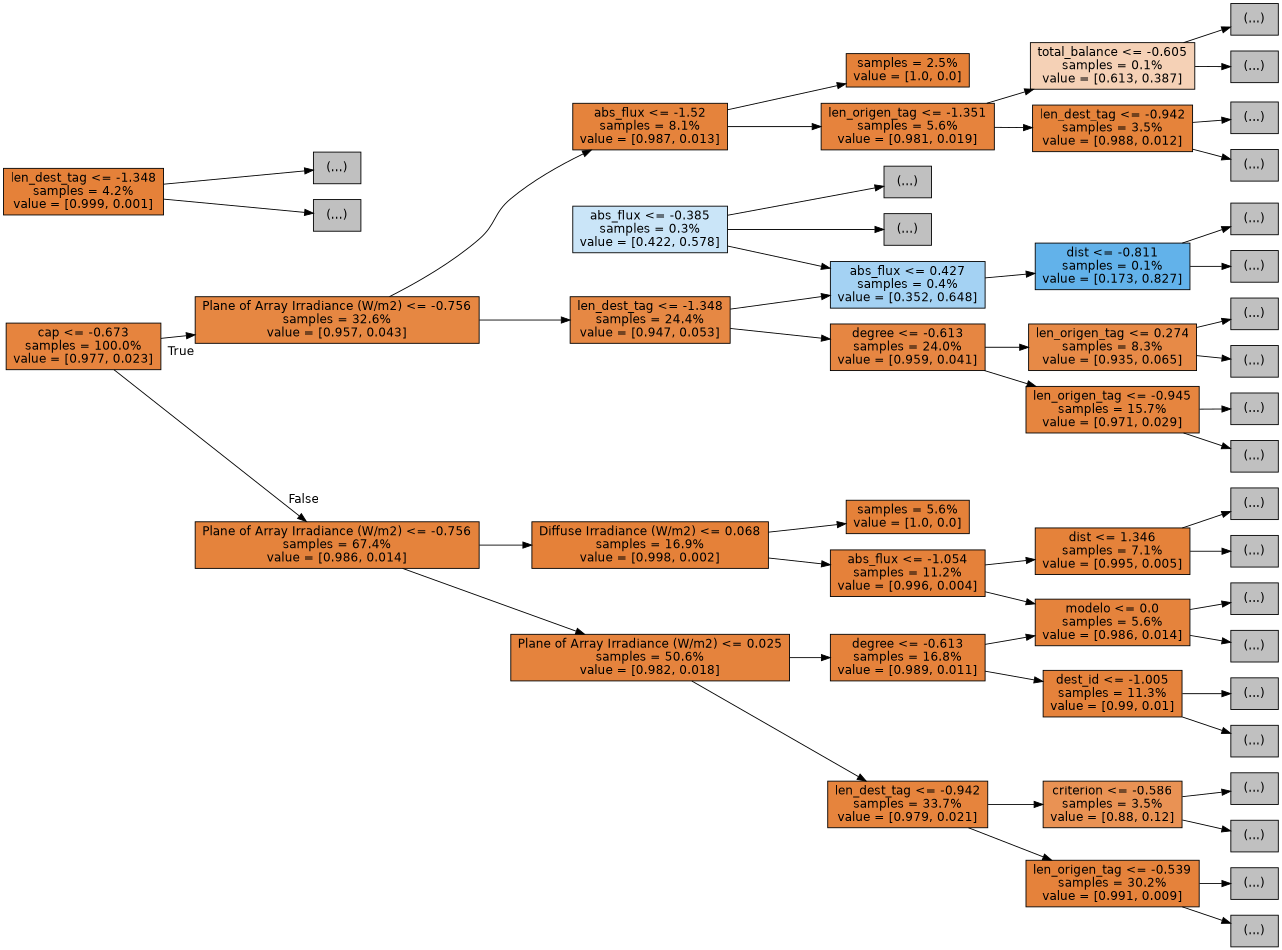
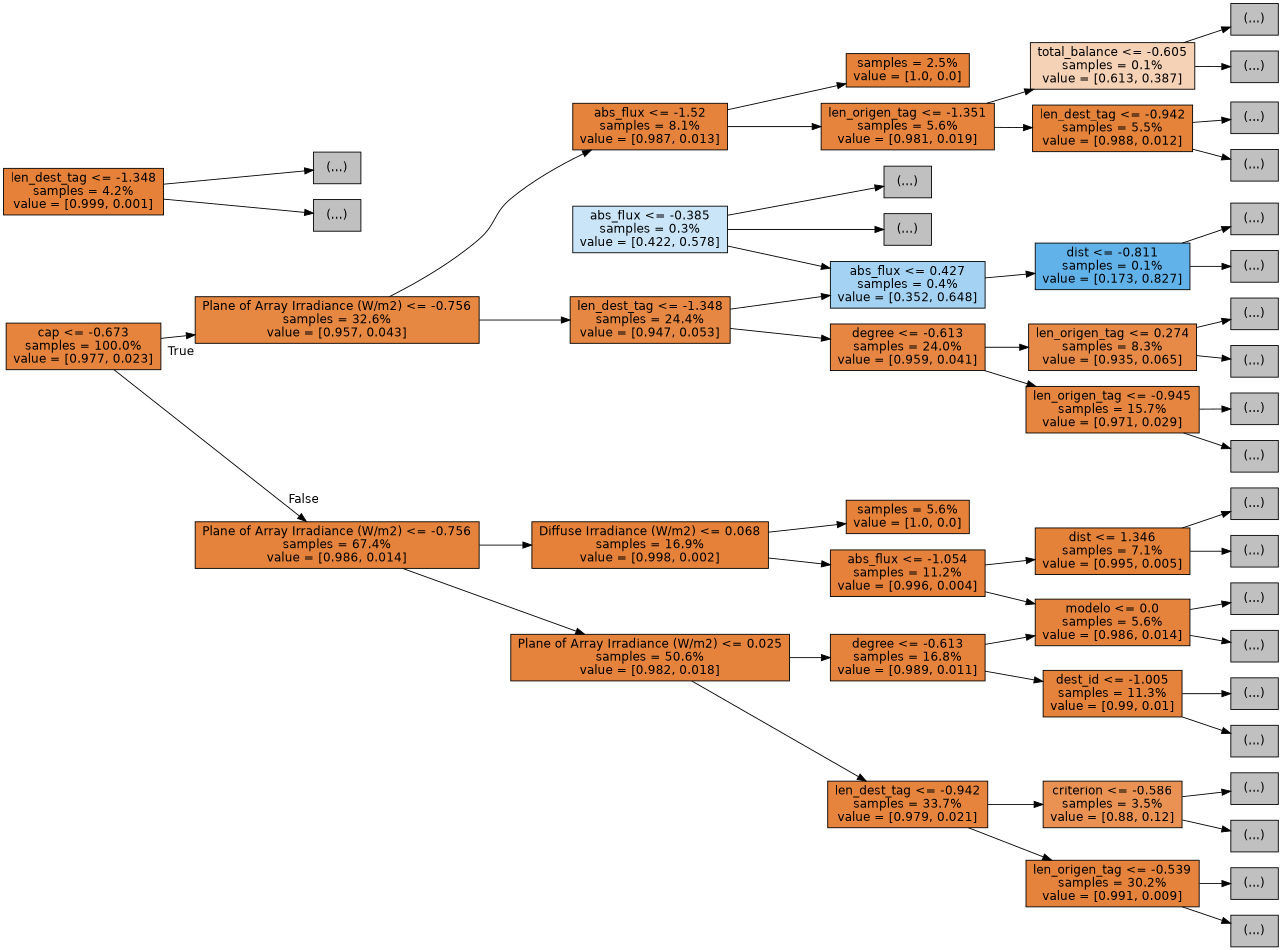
  digraph {
    rankdir=LR
    node [color=black fillcolor="#C0C0C0" fontname=helvetica shape=box style=filled]
    edge [fontname=helvetica]
    n1 [fillcolor="#e6843e" label="cap <= -0.673\nsamples = 100.0%\nvalue = [0.977, 0.023]"]
    n2 [fillcolor="#e68742" label="Plane of Array Irradiance (W/m2) <= -0.756\nsamples = 32.6%\nvalue = [0.957, 0.043]"]
    n3 [fillcolor="#e5833c" label="Plane of Array Irradiance (W/m2) <= -0.756\nsamples = 67.4%\nvalue = [0.986, 0.014]"]
    n4 [fillcolor="#e5833c" label="abs_flux <= -1.52\nsamples = 8.1%\nvalue = [0.987, 0.013]"]
    n5 [fillcolor="#e68844" label="len_dest_tag <= -1.348\nsamples = 24.4%\nvalue = [0.947, 0.053]"]
    n6 [fillcolor="#e58139" label="Diffuse Irradiance (W/m2) <= 0.068\nsamples = 16.9%\nvalue = [0.998, 0.002]"]
    n7 [fillcolor="#e5833d" label="Plane of Array Irradiance (W/m2) <= 0.025\nsamples = 50.6%\nvalue = [0.982, 0.018]"]
    n8 [fillcolor="#e58139" label="samples = 2.5%\nvalue = [1.0, 0.0]"]
    n9 [fillcolor="#e6833d" label="len_origen_tag <= -1.351\nsamples = 5.6%\nvalue = [0.981, 0.019]"]
    n10 [fillcolor="#a4d2f3" label="abs_flux <= 0.427\nsamples = 0.4%\nvalue = [0.352, 0.648]"]
    n11 [fillcolor="#e68642" label="degree <= -0.613\nsamples = 24.0%\nvalue = [0.959, 0.041]"]
    n12 [fillcolor="#f5d1b6" label="total_balance <= -0.605\nsamples = 0.1%\nvalue = [0.613, 0.387]"]
-   n13 [fillcolor="#e5833b" label="len_dest_tag <= -0.942\nsamples = 3.5%\nvalue = [0.988, 0.012]"]
+   n13 [fillcolor="#e5833b" label="len_dest_tag <= -0.942\nsamples = 5.5%\nvalue = [0.988, 0.012]"]
    n14 [label="(...)"]
    n15 [label="(...)"]
    n16 [label="(...)"]
    n17 [label="(...)"]
    n18 [fillcolor="#62b2ea" label="dist <= -0.811\nsamples = 0.1%\nvalue = [0.173, 0.827]"]
    n19 [fillcolor="#e78a47" label="len_origen_tag <= 0.274\nsamples = 8.3%\nvalue = [0.935, 0.065]"]
    n20 [fillcolor="#e6853f" label="len_origen_tag <= -0.945\nsamples = 15.7%\nvalue = [0.971, 0.029]"]
    n21 [fillcolor="#cae5f8" label="abs_flux <= -0.385\nsamples = 0.3%\nvalue = [0.422, 0.578]"]
    n22 [label="(...)"]
    n23 [label="(...)"]
    n24 [label="(...)"]
    n25 [label="(...)"]
    n26 [label="(...)"]
    n27 [label="(...)"]
    n28 [label="(...)"]
    n29 [label="(...)"]
    n30 [fillcolor="#e58139" label="samples = 5.6%\nvalue = [1.0, 0.0]"]
    n31 [fillcolor="#e5813a" label="abs_flux <= -1.054\nsamples = 11.2%\nvalue = [0.996, 0.004]"]
    n32 [fillcolor="#e5823b" label="degree <= -0.613\nsamples = 16.8%\nvalue = [0.989, 0.011]"]
    n33 [fillcolor="#e6843d" label="len_dest_tag <= -0.942\nsamples = 33.7%\nvalue = [0.979, 0.021]"]
    n34 [fillcolor="#e5823a" label="dist <= 1.346\nsamples = 7.1%\nvalue = [0.995, 0.005]"]
    n35 [fillcolor="#e5833c" label="modelo <= 0.0\nsamples = 5.6%\nvalue = [0.986, 0.014]"]
    n36 [fillcolor="#e58139" label="len_dest_tag <= -1.348\nsamples = 4.2%\nvalue = [0.999, 0.001]"]
    n37 [label="(...)"]
    n38 [label="(...)"]
    n39 [label="(...)"]
    n40 [label="(...)"]
    n41 [fillcolor="#e5823b" label="dest_id <= -1.005\nsamples = 11.3%\nvalue = [0.99, 0.01]"]
    n42 [fillcolor="#e99254" label="criterion <= -0.586\nsamples = 3.5%\nvalue = [0.88, 0.12]"]
    n43 [fillcolor="#e5823b" label="len_origen_tag <= -0.539\nsamples = 30.2%\nvalue = [0.991, 0.009]"]
    n44 [label="(...)"]
    n45 [label="(...)"]
    n46 [label="(...)"]
    n47 [label="(...)"]
    n48 [label="(...)"]
    n49 [label="(...)"]
    n50 [label="(...)"]
    n51 [label="(...)"]
    n1 -> n2 [headlabel=True labelangle=45 labeldistance=2.5]
    n1 -> n3 [headlabel=False labelangle=-45 labeldistance=2.5]
    n2 -> n4
    n2 -> n5
    n3 -> n6
    n3 -> n7
    n4 -> n8
    n4 -> n9
    n5 -> n10
    n5 -> n11
    n6 -> n30
    n6 -> n31
    n7 -> n32
    n7 -> n33
    n9 -> n12
    n9 -> n13
    n10 -> n18
    n11 -> n19
    n11 -> n20
    n12 -> n14
    n12 -> n15
    n13 -> n16
    n13 -> n17
    n18 -> n24
    n18 -> n25
    n19 -> n26
    n19 -> n27
    n20 -> n28
    n20 -> n29
    n21 -> n10
    n21 -> n22
    n21 -> n23
    n31 -> n34
    n31 -> n35
    n32 -> n35
    n32 -> n41
    n33 -> n42
    n33 -> n43
    n34 -> n39
    n34 -> n40
    n35 -> n44
    n35 -> n45
    n36 -> n37
    n36 -> n38
    n41 -> n46
    n41 -> n47
    n42 -> n48
    n42 -> n49
    n43 -> n50
    n43 -> n51
  }
